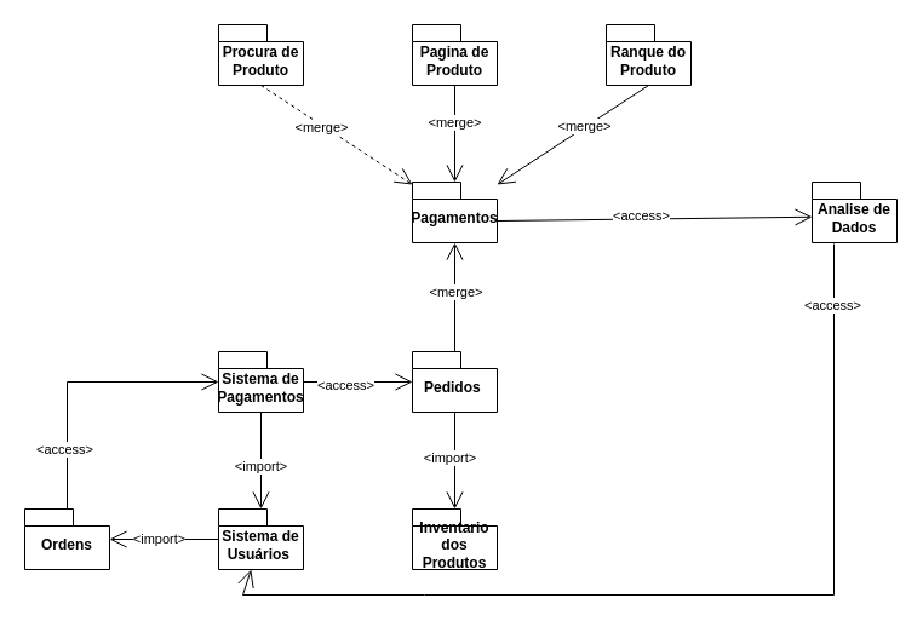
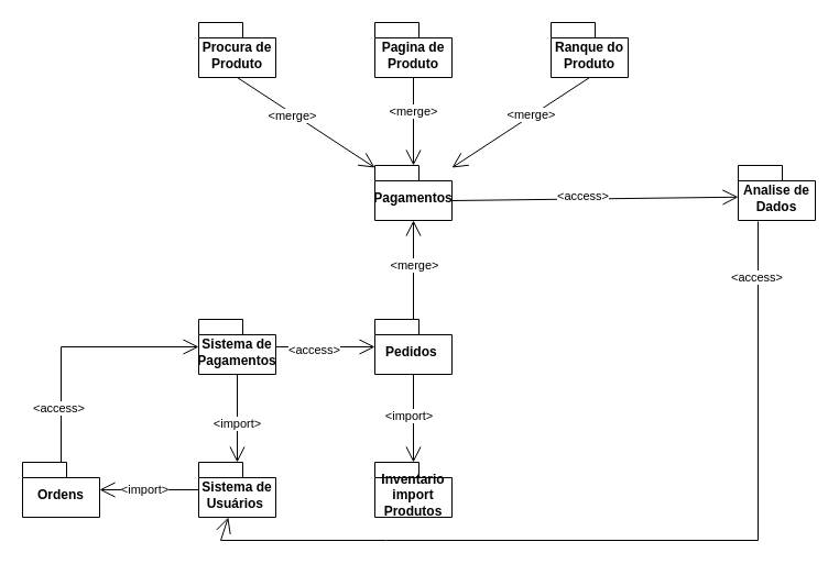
  <mxCell id="0" />
  <mxCell id="1" parent="0" />
  <mxCell id="2" value="Pagamentos" style="shape=folder;fontStyle=1;spacingTop=10;tabWidth=40;tabHeight=14;tabPosition=left;html=1;whiteSpace=wrap;" vertex="1" parent="1"><mxGeometry x="340" y="150" width="70" height="50" as="geometry" /></mxCell>
  <mxCell id="3" value="Sistema de Usuários&amp;nbsp;" style="shape=folder;fontStyle=1;spacingTop=10;tabWidth=40;tabHeight=14;tabPosition=left;html=1;whiteSpace=wrap;" vertex="1" parent="1"><mxGeometry x="180" y="420" width="70" height="50" as="geometry" /></mxCell>
  <mxCell id="4" value="Procura de Produto" style="shape=folder;fontStyle=1;spacingTop=10;tabWidth=40;tabHeight=14;tabPosition=left;html=1;whiteSpace=wrap;" vertex="1" parent="1"><mxGeometry x="180" y="20" width="70" height="50" as="geometry" /></mxCell>
  <mxCell id="5" value="Pagina de Produto" style="shape=folder;fontStyle=1;spacingTop=10;tabWidth=40;tabHeight=14;tabPosition=left;html=1;whiteSpace=wrap;" vertex="1" parent="1"><mxGeometry x="340" y="20" width="70" height="50" as="geometry" /></mxCell>
  <mxCell id="6" value="Ranque do Produto" style="shape=folder;fontStyle=1;spacingTop=10;tabWidth=40;tabHeight=14;tabPosition=left;html=1;whiteSpace=wrap;" vertex="1" parent="1"><mxGeometry x="500" y="20" width="70" height="50" as="geometry" /></mxCell>
  <mxCell id="7" value="Analise de Dados" style="shape=folder;fontStyle=1;spacingTop=10;tabWidth=40;tabHeight=14;tabPosition=left;html=1;whiteSpace=wrap;" vertex="1" parent="1"><mxGeometry x="670" y="150" width="70" height="50" as="geometry" /></mxCell>
- <mxCell id="8" value="Inventario dos Produtos" style="shape=folder;fontStyle=1;spacingTop=10;tabWidth=40;tabHeight=14;tabPosition=left;html=1;whiteSpace=wrap;" vertex="1" parent="1"><mxGeometry x="340" y="420" width="70" height="50" as="geometry" /></mxCell>
+ <mxCell id="8" value="Inventario import Produtos" style="shape=folder;fontStyle=1;spacingTop=10;tabWidth=40;tabHeight=14;tabPosition=left;html=1;whiteSpace=wrap;" vertex="1" parent="1"><mxGeometry x="340" y="420" width="70" height="50" as="geometry" /></mxCell>
  <mxCell id="9" value="Ordens" style="shape=folder;fontStyle=1;spacingTop=10;tabWidth=40;tabHeight=14;tabPosition=left;html=1;whiteSpace=wrap;" vertex="1" parent="1"><mxGeometry x="20" y="420" width="70" height="50" as="geometry" /></mxCell>
  <mxCell id="10" value="Sistema de Pagamentos" style="shape=folder;fontStyle=1;spacingTop=10;tabWidth=40;tabHeight=14;tabPosition=left;html=1;whiteSpace=wrap;" vertex="1" parent="1"><mxGeometry x="180" y="290" width="70" height="50" as="geometry" /></mxCell>
  <mxCell id="11" value="Pedidos&amp;nbsp;" style="shape=folder;fontStyle=1;spacingTop=10;tabWidth=40;tabHeight=14;tabPosition=left;html=1;whiteSpace=wrap;" vertex="1" parent="1"><mxGeometry x="340" y="290" width="70" height="50" as="geometry" /></mxCell>
  <mxCell id="12" value="" style="endArrow=open;endFill=1;endSize=12;html=1;rounded=0;exitX=0.5;exitY=1;exitDx=0;exitDy=0;exitPerimeter=0;" edge="1" parent="1" source="6" target="2"><mxGeometry width="160" relative="1" as="geometry"><mxPoint x="280" y="80" as="sourcePoint" /><mxPoint x="440" y="80" as="targetPoint" /></mxGeometry></mxCell>
  <mxCell id="13" value="&amp;lt;merge&amp;gt;" style="edgeLabel;html=1;align=center;verticalAlign=middle;resizable=0;points=[];" vertex="1" connectable="0" parent="12"><mxGeometry x="-0.163" y="-1" relative="1" as="geometry"><mxPoint as="offset" /></mxGeometry></mxCell>
  <mxCell id="14" value="" style="endArrow=open;endFill=1;endSize=12;html=1;rounded=0;exitX=0.5;exitY=1;exitDx=0;exitDy=0;exitPerimeter=0;" edge="1" parent="1" source="5" target="2"><mxGeometry width="160" relative="1" as="geometry"><mxPoint x="280" y="80" as="sourcePoint" /><mxPoint x="440" y="80" as="targetPoint" /></mxGeometry></mxCell>
  <mxCell id="15" value="&amp;lt;merge&amp;gt;" style="edgeLabel;html=1;align=center;verticalAlign=middle;resizable=0;points=[];" vertex="1" connectable="0" parent="14"><mxGeometry x="-0.241" y="-1" relative="1" as="geometry"><mxPoint as="offset" /></mxGeometry></mxCell>
- <mxCell id="16" value="" style="endArrow=open;endFill=1;endSize=12;html=1;rounded=0;exitX=0.5;exitY=1;exitDx=0;exitDy=0;exitPerimeter=0;dashed=1;" edge="1" parent="1" source="4" target="2"><mxGeometry width="160" relative="1" as="geometry"><mxPoint x="280" y="80" as="sourcePoint" /><mxPoint x="440" y="80" as="targetPoint" /></mxGeometry></mxCell>
+ <mxCell id="16" value="" style="endArrow=open;endFill=1;endSize=12;html=1;rounded=0;exitX=0.5;exitY=1;exitDx=0;exitDy=0;exitPerimeter=0;" edge="1" parent="1" source="4" target="2"><mxGeometry width="160" relative="1" as="geometry"><mxPoint x="280" y="80" as="sourcePoint" /><mxPoint x="440" y="80" as="targetPoint" /></mxGeometry></mxCell>
  <mxCell id="17" value="&amp;lt;merge&amp;gt;" style="edgeLabel;html=1;align=center;verticalAlign=middle;resizable=0;points=[];" vertex="1" connectable="0" parent="16"><mxGeometry x="-0.183" y="-2" relative="1" as="geometry"><mxPoint y="-1" as="offset" /></mxGeometry></mxCell>
  <mxCell id="18" value="" style="endArrow=open;endFill=1;endSize=12;html=1;rounded=0;exitX=0;exitY=0;exitDx=70;exitDy=32;exitPerimeter=0;" edge="1" parent="1" source="2"><mxGeometry width="160" relative="1" as="geometry"><mxPoint x="410" y="177" as="sourcePoint" /><mxPoint x="670" y="178.763" as="targetPoint" /></mxGeometry></mxCell>
  <mxCell id="19" value="&amp;lt;access&amp;gt;" style="edgeLabel;html=1;align=center;verticalAlign=middle;resizable=0;points=[];" vertex="1" connectable="0" parent="18"><mxGeometry x="-0.082" y="3" relative="1" as="geometry"><mxPoint as="offset" /></mxGeometry></mxCell>
  <mxCell id="20" value="" style="endArrow=open;endFill=1;endSize=12;html=1;rounded=0;exitX=0.25;exitY=1;exitDx=0;exitDy=0;exitPerimeter=0;" edge="1" parent="1" target="3"><mxGeometry width="160" relative="1" as="geometry"><mxPoint x="688" y="201" as="sourcePoint" /><mxPoint x="361" y="471" as="targetPoint" /><Array as="points"><mxPoint x="688" y="491" /><mxPoint x="350" y="491" /><mxPoint x="200" y="491" /></Array></mxGeometry></mxCell>
  <mxCell id="21" value="&amp;lt;access&amp;gt;" style="edgeLabel;html=1;align=center;verticalAlign=middle;resizable=0;points=[];" vertex="1" connectable="0" parent="20"><mxGeometry x="-0.876" y="-2" relative="1" as="geometry"><mxPoint as="offset" /></mxGeometry></mxCell>
  <mxCell id="22" value="" style="endArrow=open;endFill=1;endSize=12;html=1;rounded=0;" edge="1" parent="1" source="3" target="9"><mxGeometry width="160" relative="1" as="geometry"><mxPoint x="270" y="440" as="sourcePoint" /><mxPoint x="430" y="440" as="targetPoint" /></mxGeometry></mxCell>
  <mxCell id="23" value="&amp;lt;import&amp;gt;" style="edgeLabel;html=1;align=center;verticalAlign=middle;resizable=0;points=[];" vertex="1" connectable="0" parent="22"><mxGeometry x="0.11" y="-1" relative="1" as="geometry"><mxPoint as="offset" /></mxGeometry></mxCell>
  <mxCell id="24" value="" style="endArrow=open;endFill=1;endSize=12;html=1;rounded=0;" edge="1" parent="1" source="9" target="10"><mxGeometry width="160" relative="1" as="geometry"><mxPoint x="270" y="440" as="sourcePoint" /><mxPoint x="430" y="440" as="targetPoint" /><Array as="points"><mxPoint x="55" y="315" /></Array></mxGeometry></mxCell>
  <mxCell id="25" value="&amp;lt;access&amp;gt;" style="edgeLabel;html=1;align=center;verticalAlign=middle;resizable=0;points=[];" vertex="1" connectable="0" parent="24"><mxGeometry x="-0.562" y="3" relative="1" as="geometry"><mxPoint as="offset" /></mxGeometry></mxCell>
  <mxCell id="26" value="" style="endArrow=open;endFill=1;endSize=12;html=1;rounded=0;" edge="1" parent="1" source="11" target="8"><mxGeometry width="160" relative="1" as="geometry"><mxPoint x="270" y="440" as="sourcePoint" /><mxPoint x="430" y="440" as="targetPoint" /></mxGeometry></mxCell>
  <mxCell id="27" value="&amp;lt;import&amp;gt;" style="edgeLabel;html=1;align=center;verticalAlign=middle;resizable=0;points=[];" vertex="1" connectable="0" parent="26"><mxGeometry x="-0.067" y="-5" relative="1" as="geometry"><mxPoint as="offset" /></mxGeometry></mxCell>
  <mxCell id="28" value="" style="endArrow=open;endFill=1;endSize=12;html=1;rounded=0;" edge="1" parent="1" source="10" target="3"><mxGeometry width="160" relative="1" as="geometry"><mxPoint x="270" y="440" as="sourcePoint" /><mxPoint x="430" y="440" as="targetPoint" /></mxGeometry></mxCell>
  <mxCell id="29" value="&amp;lt;import&amp;gt;" style="edgeLabel;html=1;align=center;verticalAlign=middle;resizable=0;points=[];" vertex="1" connectable="0" parent="28"><mxGeometry x="0.095" y="-1" relative="1" as="geometry"><mxPoint as="offset" /></mxGeometry></mxCell>
  <mxCell id="30" value="" style="endArrow=open;endFill=1;endSize=12;html=1;rounded=0;" edge="1" parent="1" source="11" target="2"><mxGeometry width="160" relative="1" as="geometry"><mxPoint x="270" y="210" as="sourcePoint" /><mxPoint x="430" y="210" as="targetPoint" /></mxGeometry></mxCell>
  <mxCell id="31" value="&amp;lt;merge&amp;gt;" style="edgeLabel;html=1;align=center;verticalAlign=middle;resizable=0;points=[];" vertex="1" connectable="0" parent="30"><mxGeometry x="0.101" relative="1" as="geometry"><mxPoint as="offset" /></mxGeometry></mxCell>
  <mxCell id="32" value="" style="endArrow=open;endFill=1;endSize=12;html=1;rounded=0;" edge="1" parent="1" source="10" target="11"><mxGeometry width="160" relative="1" as="geometry"><mxPoint x="250" y="430" as="sourcePoint" /><mxPoint x="410" y="430" as="targetPoint" /></mxGeometry></mxCell>
  <mxCell id="33" value="&amp;lt;access&amp;gt;" style="edgeLabel;html=1;align=center;verticalAlign=middle;resizable=0;points=[];" vertex="1" connectable="0" parent="32"><mxGeometry x="-0.255" y="-2" relative="1" as="geometry"><mxPoint as="offset" /></mxGeometry></mxCell>
